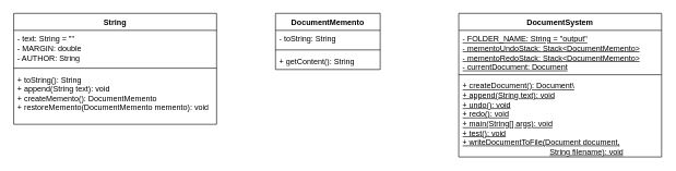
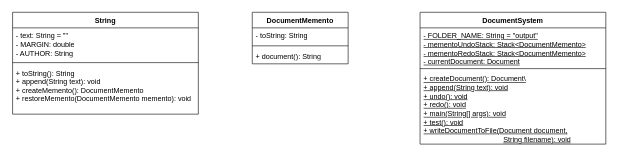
  <mxCell id="0" />
  <mxCell id="1" parent="0" />
  <mxCell id="2" value="DocumentMemento" style="swimlane;fontStyle=1;align=center;verticalAlign=top;childLayout=stackLayout;horizontal=1;startSize=26;horizontalStack=0;resizeParent=1;resizeParentMax=0;resizeLast=0;collapsible=1;marginBottom=0;whiteSpace=wrap;html=1;" vertex="1" parent="1"><mxGeometry x="420" y="20" width="160" height="86" as="geometry" /></mxCell>
  <mxCell id="3" value="- toString: String" style="text;strokeColor=none;fillColor=none;align=left;verticalAlign=top;spacingLeft=4;spacingRight=4;overflow=hidden;rotatable=0;points=[[0,0.5],[1,0.5]];portConstraint=eastwest;whiteSpace=wrap;html=1;" vertex="1" parent="2"><mxGeometry y="26" width="160" height="26" as="geometry" /></mxCell>
  <mxCell id="4" value="" style="line;strokeWidth=1;fillColor=none;align=left;verticalAlign=middle;spacingTop=-1;spacingLeft=3;spacingRight=3;rotatable=0;labelPosition=right;points=[];portConstraint=eastwest;strokeColor=inherit;" vertex="1" parent="2"><mxGeometry y="52" width="160" height="8" as="geometry" /></mxCell>
- <mxCell id="5" value="+ getContent(): String" style="text;strokeColor=none;fillColor=none;align=left;verticalAlign=top;spacingLeft=4;spacingRight=4;overflow=hidden;rotatable=0;points=[[0,0.5],[1,0.5]];portConstraint=eastwest;whiteSpace=wrap;html=1;" vertex="1" parent="2"><mxGeometry y="60" width="160" height="26" as="geometry" /></mxCell>
+ <mxCell id="5" value="+ document(): String" style="text;strokeColor=none;fillColor=none;align=left;verticalAlign=top;spacingLeft=4;spacingRight=4;overflow=hidden;rotatable=0;points=[[0,0.5],[1,0.5]];portConstraint=eastwest;whiteSpace=wrap;html=1;" vertex="1" parent="2"><mxGeometry y="60" width="160" height="26" as="geometry" /></mxCell>
  <mxCell id="6" value="String" style="swimlane;fontStyle=1;align=center;verticalAlign=top;childLayout=stackLayout;horizontal=1;startSize=26;horizontalStack=0;resizeParent=1;resizeParentMax=0;resizeLast=0;collapsible=1;marginBottom=0;whiteSpace=wrap;html=1;" vertex="1" parent="1"><mxGeometry x="20" y="20" width="310" height="170" as="geometry" /></mxCell>
  <mxCell id="7" value="- text: String = &quot;&quot;&lt;div&gt;- MARGIN: double&lt;/div&gt;&lt;div&gt;- AUTHOR: String&lt;/div&gt;" style="text;strokeColor=none;fillColor=none;align=left;verticalAlign=top;spacingLeft=4;spacingRight=4;overflow=hidden;rotatable=0;points=[[0,0.5],[1,0.5]];portConstraint=eastwest;whiteSpace=wrap;html=1;" vertex="1" parent="6"><mxGeometry y="26" width="310" height="54" as="geometry" /></mxCell>
  <mxCell id="8" value="" style="line;strokeWidth=1;fillColor=none;align=left;verticalAlign=middle;spacingTop=-1;spacingLeft=3;spacingRight=3;rotatable=0;labelPosition=right;points=[];portConstraint=eastwest;strokeColor=inherit;" vertex="1" parent="6"><mxGeometry y="80" width="310" height="8" as="geometry" /></mxCell>
  <mxCell id="9" value="+ toString(): String&lt;div&gt;+ append(String text): void&lt;/div&gt;&lt;div&gt;+ createMemento(): DocumentMemento&lt;/div&gt;&lt;div&gt;+ restoreMemento(DocumentMemento memento): void&lt;/div&gt;" style="text;strokeColor=none;fillColor=none;align=left;verticalAlign=top;spacingLeft=4;spacingRight=4;overflow=hidden;rotatable=0;points=[[0,0.5],[1,0.5]];portConstraint=eastwest;whiteSpace=wrap;html=1;" vertex="1" parent="6"><mxGeometry y="88" width="310" height="82" as="geometry" /></mxCell>
  <mxCell id="10" value="DocumentSystem" style="swimlane;fontStyle=1;align=center;verticalAlign=top;childLayout=stackLayout;horizontal=1;startSize=26;horizontalStack=0;resizeParent=1;resizeParentMax=0;resizeLast=0;collapsible=1;marginBottom=0;whiteSpace=wrap;html=1;" vertex="1" parent="1"><mxGeometry x="700" y="20" width="310" height="220" as="geometry" /></mxCell>
  <mxCell id="11" value="&lt;u&gt;- FOLDER_NAME: String = &quot;output&quot;&lt;/u&gt;&lt;div&gt;&lt;u&gt;- mementoUndoStack: Stack&amp;lt;DocumentMemento&amp;gt;&lt;/u&gt;&lt;/div&gt;&lt;div&gt;&lt;u&gt;-&amp;nbsp;&lt;span style=&quot;background-color: initial;&quot;&gt;mementoRedoStack:&amp;nbsp;&lt;/span&gt;&lt;span style=&quot;background-color: initial;&quot;&gt;Stack&amp;lt;DocumentMemento&amp;gt;&lt;/span&gt;&lt;/u&gt;&lt;/div&gt;&lt;div&gt;&lt;span style=&quot;background-color: initial;&quot;&gt;&lt;u&gt;- currentDocument: Document&lt;/u&gt;&lt;/span&gt;&lt;/div&gt;&lt;div&gt;&lt;span style=&quot;background-color: initial;&quot;&gt;&lt;br&gt;&lt;/span&gt;&lt;/div&gt;" style="text;strokeColor=none;fillColor=none;align=left;verticalAlign=top;spacingLeft=4;spacingRight=4;overflow=hidden;rotatable=0;points=[[0,0.5],[1,0.5]];portConstraint=eastwest;whiteSpace=wrap;html=1;" vertex="1" parent="10"><mxGeometry y="26" width="310" height="64" as="geometry" /></mxCell>
  <mxCell id="12" value="" style="line;strokeWidth=1;fillColor=none;align=left;verticalAlign=middle;spacingTop=-1;spacingLeft=3;spacingRight=3;rotatable=0;labelPosition=right;points=[];portConstraint=eastwest;strokeColor=inherit;" vertex="1" parent="10"><mxGeometry y="90" width="310" height="8" as="geometry" /></mxCell>
  <mxCell id="13" value="&lt;u&gt;+ createDocument(): Document\&lt;/u&gt;&lt;div&gt;&lt;u&gt;+ append(String text): void&lt;/u&gt;&lt;/div&gt;&lt;div&gt;&lt;u&gt;+ undo(): void&lt;/u&gt;&lt;/div&gt;&lt;div&gt;&lt;u&gt;+ redo(): void&lt;/u&gt;&lt;/div&gt;&lt;div&gt;&lt;u&gt;+ main(String[] args): void&lt;/u&gt;&lt;/div&gt;&lt;div&gt;&lt;u&gt;+ test(): void&lt;/u&gt;&lt;/div&gt;&lt;div&gt;&lt;u&gt;+ writeDocumentToFile(Document document,&lt;/u&gt;&lt;/div&gt;&lt;div&gt;&lt;u&gt;&lt;span style=&quot;white-space: pre;&quot;&gt;&#09;&lt;/span&gt;&lt;span style=&quot;white-space: pre;&quot;&gt;&#09;&lt;/span&gt;&lt;span style=&quot;white-space: pre;&quot;&gt;&#09;&lt;/span&gt;&lt;span style=&quot;white-space: pre;&quot;&gt;&#09;&lt;span style=&quot;white-space: pre;&quot;&gt;&#09;&lt;/span&gt;String&lt;/span&gt;&amp;nbsp;filename): void&lt;/u&gt;&lt;br&gt;&lt;/div&gt;" style="text;strokeColor=none;fillColor=none;align=left;verticalAlign=top;spacingLeft=4;spacingRight=4;overflow=hidden;rotatable=0;points=[[0,0.5],[1,0.5]];portConstraint=eastwest;whiteSpace=wrap;html=1;" vertex="1" parent="10"><mxGeometry y="98" width="310" height="122" as="geometry" /></mxCell>
